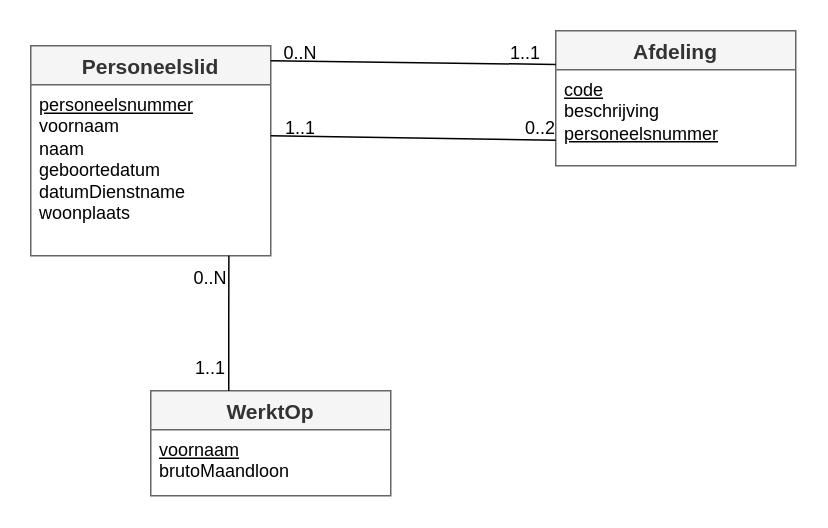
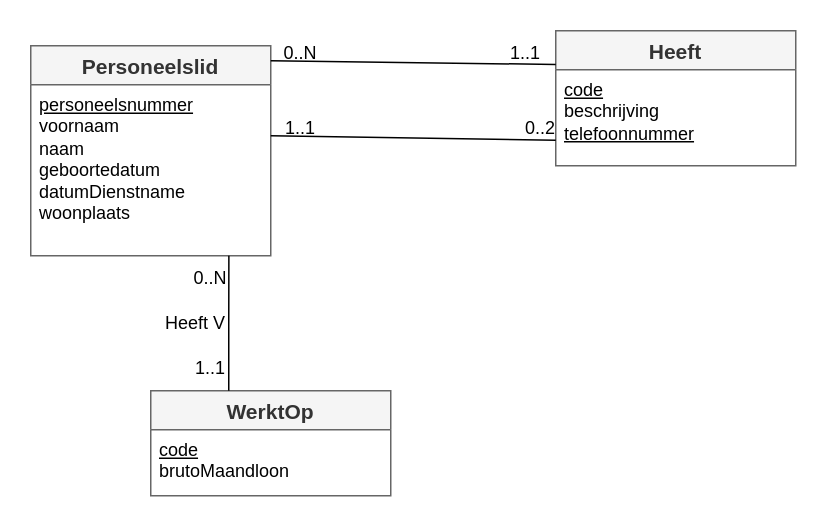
  <mxCell id="0" />
  <mxCell id="1" parent="0" />
  <mxCell id="2" value="Personeelslid" style="swimlane;fontStyle=1;childLayout=stackLayout;horizontal=1;startSize=26;horizontalStack=0;resizeParent=1;resizeParentMax=0;resizeLast=0;collapsible=1;marginBottom=0;align=center;fontSize=14;strokeColor=#666666;fillColor=#f5f5f5;fontColor=#333333;" vertex="1" parent="1"><mxGeometry x="20" y="30" width="160" height="140" as="geometry" /></mxCell>
  <mxCell id="3" value="&lt;u&gt;personeelsnummer&lt;/u&gt;&lt;div&gt;voornaam&lt;/div&gt;&lt;div&gt;naam&lt;/div&gt;&lt;div&gt;geboortedatum&lt;/div&gt;&lt;div&gt;datumDienstname&lt;/div&gt;&lt;div&gt;woonplaats&lt;/div&gt;" style="text;strokeColor=none;fillColor=none;spacingLeft=4;spacingRight=4;overflow=hidden;rotatable=0;points=[[0,0.5],[1,0.5]];portConstraint=eastwest;fontSize=12;html=1;" vertex="1" parent="2"><mxGeometry y="26" width="160" height="114" as="geometry" /></mxCell>
- <mxCell id="4" value="Afdeling" style="swimlane;fontStyle=1;childLayout=stackLayout;horizontal=1;startSize=26;horizontalStack=0;resizeParent=1;resizeParentMax=0;resizeLast=0;collapsible=1;marginBottom=0;align=center;fontSize=14;strokeColor=#666666;fillColor=#f5f5f5;fontColor=#333333;" vertex="1" parent="1"><mxGeometry x="370" y="20" width="160" height="90" as="geometry" /></mxCell>
- <mxCell id="5" value="&lt;u&gt;code&lt;/u&gt;&lt;br&gt;beschrijving&lt;div&gt;&lt;u&gt;personeelsnummer&lt;/u&gt;&lt;/div&gt;" style="text;strokeColor=none;fillColor=none;spacingLeft=4;spacingRight=4;overflow=hidden;rotatable=0;points=[[0,0.5],[1,0.5]];portConstraint=eastwest;fontSize=12;html=1;" vertex="1" parent="4"><mxGeometry y="26" width="160" height="64" as="geometry" /></mxCell>
+ <mxCell id="4" value="Heeft" style="swimlane;fontStyle=1;childLayout=stackLayout;horizontal=1;startSize=26;horizontalStack=0;resizeParent=1;resizeParentMax=0;resizeLast=0;collapsible=1;marginBottom=0;align=center;fontSize=14;strokeColor=#666666;fillColor=#f5f5f5;fontColor=#333333;" vertex="1" parent="1"><mxGeometry x="370" y="20" width="160" height="90" as="geometry" /></mxCell>
+ <mxCell id="5" value="&lt;u&gt;code&lt;/u&gt;&lt;br&gt;beschrijving&lt;div&gt;&lt;u&gt;telefoonnummer&lt;/u&gt;&lt;/div&gt;" style="text;strokeColor=none;fillColor=none;spacingLeft=4;spacingRight=4;overflow=hidden;rotatable=0;points=[[0,0.5],[1,0.5]];portConstraint=eastwest;fontSize=12;html=1;" vertex="1" parent="4"><mxGeometry y="26" width="160" height="64" as="geometry" /></mxCell>
  <mxCell id="6" value="" style="endArrow=none;html=1;rounded=0;exitX=1;exitY=0.148;exitDx=0;exitDy=0;exitPerimeter=0;entryX=0;entryY=0.25;entryDx=0;entryDy=0;" edge="1" parent="1" target="4"><mxGeometry width="50" height="50" relative="1" as="geometry"><mxPoint x="180" y="40.002" as="sourcePoint" /><mxPoint x="369.04" y="43.162" as="targetPoint" /></mxGeometry></mxCell>
  <mxCell id="7" value="0..N" style="text;html=1;whiteSpace=wrap;strokeColor=none;fillColor=none;align=center;verticalAlign=middle;rounded=0;" vertex="1" parent="1"><mxGeometry x="170" y="20" width="60" height="30" as="geometry" /></mxCell>
  <mxCell id="8" value="1..1" style="text;html=1;whiteSpace=wrap;strokeColor=none;fillColor=none;align=center;verticalAlign=middle;rounded=0;" vertex="1" parent="1"><mxGeometry x="320" y="20" width="60" height="30" as="geometry" /></mxCell>
  <mxCell id="9" value="WerktOp" style="swimlane;fontStyle=1;childLayout=stackLayout;horizontal=1;startSize=26;horizontalStack=0;resizeParent=1;resizeParentMax=0;resizeLast=0;collapsible=1;marginBottom=0;align=center;fontSize=14;strokeColor=#666666;fillColor=#f5f5f5;fontColor=#333333;" vertex="1" parent="1"><mxGeometry x="100" y="260" width="160" height="70" as="geometry" /></mxCell>
- <mxCell id="10" value="&lt;u&gt;voornaam&lt;/u&gt;&lt;div&gt;brutoMaandloon&lt;/div&gt;" style="text;strokeColor=none;fillColor=none;spacingLeft=4;spacingRight=4;overflow=hidden;rotatable=0;points=[[0,0.5],[1,0.5]];portConstraint=eastwest;fontSize=12;fontStyle=0;html=1;" vertex="1" parent="9"><mxGeometry y="26" width="160" height="44" as="geometry" /></mxCell>
+ <mxCell id="10" value="&lt;u&gt;code&lt;/u&gt;&lt;div&gt;brutoMaandloon&lt;/div&gt;" style="text;strokeColor=none;fillColor=none;spacingLeft=4;spacingRight=4;overflow=hidden;rotatable=0;points=[[0,0.5],[1,0.5]];portConstraint=eastwest;fontSize=12;fontStyle=0;html=1;" vertex="1" parent="9"><mxGeometry y="26" width="160" height="44" as="geometry" /></mxCell>
  <mxCell id="11" value="" style="endArrow=none;html=1;rounded=0;exitX=0.513;exitY=1.018;exitDx=0;exitDy=0;exitPerimeter=0;" edge="1" parent="1"><mxGeometry width="50" height="50" relative="1" as="geometry"><mxPoint x="152.08" y="170.002" as="sourcePoint" /><mxPoint x="152" y="260" as="targetPoint" /><Array as="points"><mxPoint x="152" y="217.95" /></Array></mxGeometry></mxCell>
+ <mxCell id="12" value="Heeft V" style="text;html=1;whiteSpace=wrap;strokeColor=none;fillColor=none;align=center;verticalAlign=middle;rounded=0;" vertex="1" parent="1"><mxGeometry x="100" y="200" width="60" height="30" as="geometry" /></mxCell>
  <mxCell id="13" value="0..N" style="text;html=1;whiteSpace=wrap;strokeColor=none;fillColor=none;align=center;verticalAlign=middle;rounded=0;" vertex="1" parent="1"><mxGeometry x="110" y="170" width="60" height="30" as="geometry" /></mxCell>
  <mxCell id="14" value="1..1" style="text;html=1;whiteSpace=wrap;strokeColor=none;fillColor=none;align=center;verticalAlign=middle;rounded=0;" vertex="1" parent="1"><mxGeometry x="110" y="230" width="60" height="30" as="geometry" /></mxCell>
  <mxCell id="15" value="" style="endArrow=none;html=1;rounded=0;exitX=1;exitY=0.298;exitDx=0;exitDy=0;exitPerimeter=0;entryX=0;entryY=0.734;entryDx=0;entryDy=0;entryPerimeter=0;" edge="1" parent="1" source="3" target="5"><mxGeometry width="50" height="50" relative="1" as="geometry"><mxPoint x="260" y="220" as="sourcePoint" /><mxPoint x="310" y="170" as="targetPoint" /></mxGeometry></mxCell>
  <mxCell id="16" value="1..1" style="text;html=1;whiteSpace=wrap;strokeColor=none;fillColor=none;align=center;verticalAlign=middle;rounded=0;" vertex="1" parent="1"><mxGeometry x="170" y="70" width="60" height="30" as="geometry" /></mxCell>
  <mxCell id="17" value="0..2" style="text;html=1;whiteSpace=wrap;strokeColor=none;fillColor=none;align=center;verticalAlign=middle;rounded=0;" vertex="1" parent="1"><mxGeometry x="330" y="70" width="60" height="30" as="geometry" /></mxCell>
